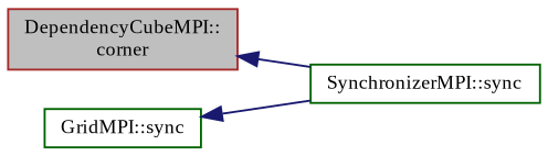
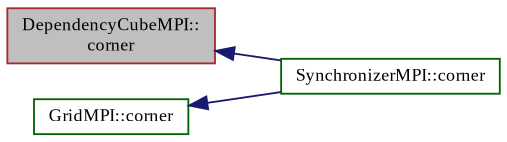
  digraph {
    fontname="Liberation Serif"
    rankdir=LR
    node [color=darkgreen fillcolor=white fontname="Liberation Serif" fontsize=10 shape=record style=filled]
    edge [color=midnightblue dir=back fontname="Liberation Serif" fontsize=10 labelfontname=Helvetica labelfontsize=10 style=solid]
    n1 [color=brown fillcolor=grey75 fontcolor=black height=0.2 label="DependencyCubeMPI::\lcorner" width=0.4]
-   n2 [height=0.2 label="SynchronizerMPI::sync" width=0.4]
-   n3 [height=0.2 label="GridMPI::sync" width=0.4]
+   n2 [height=0.2 label="SynchronizerMPI::corner" width=0.4]
+   n3 [height=0.2 label="GridMPI::corner" width=0.4]
    n1 -> n2
    n3 -> n2
  }
